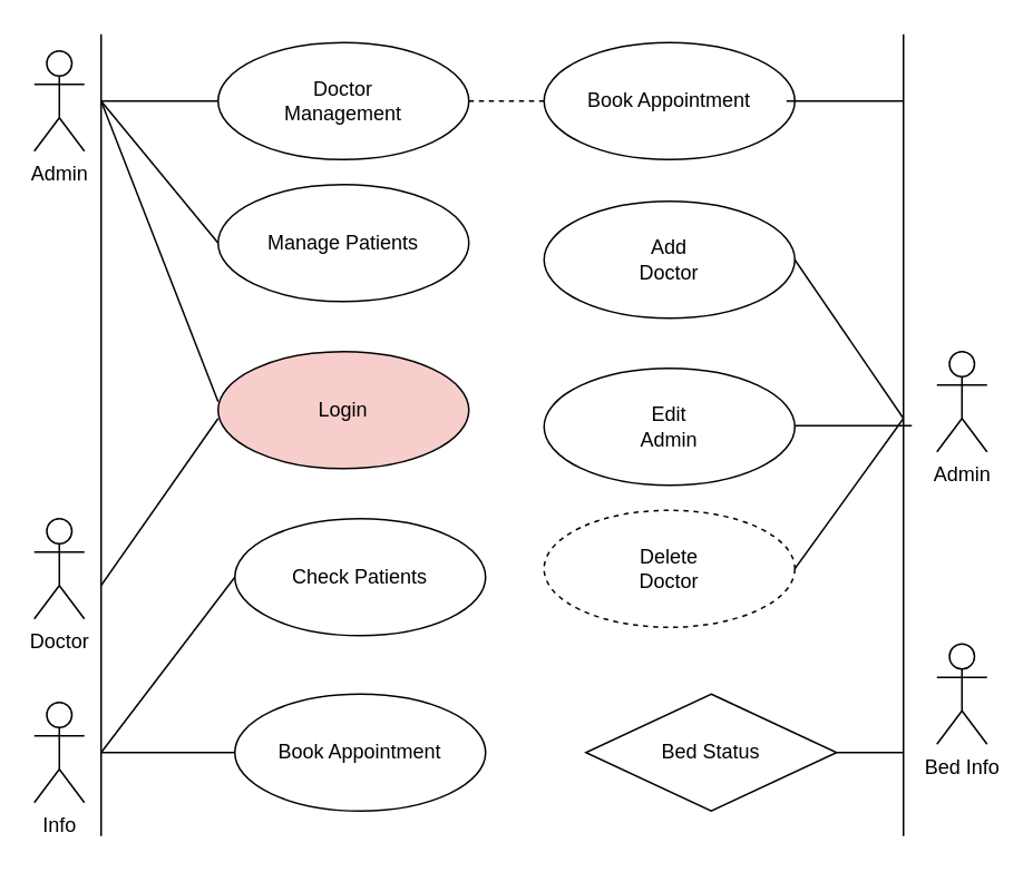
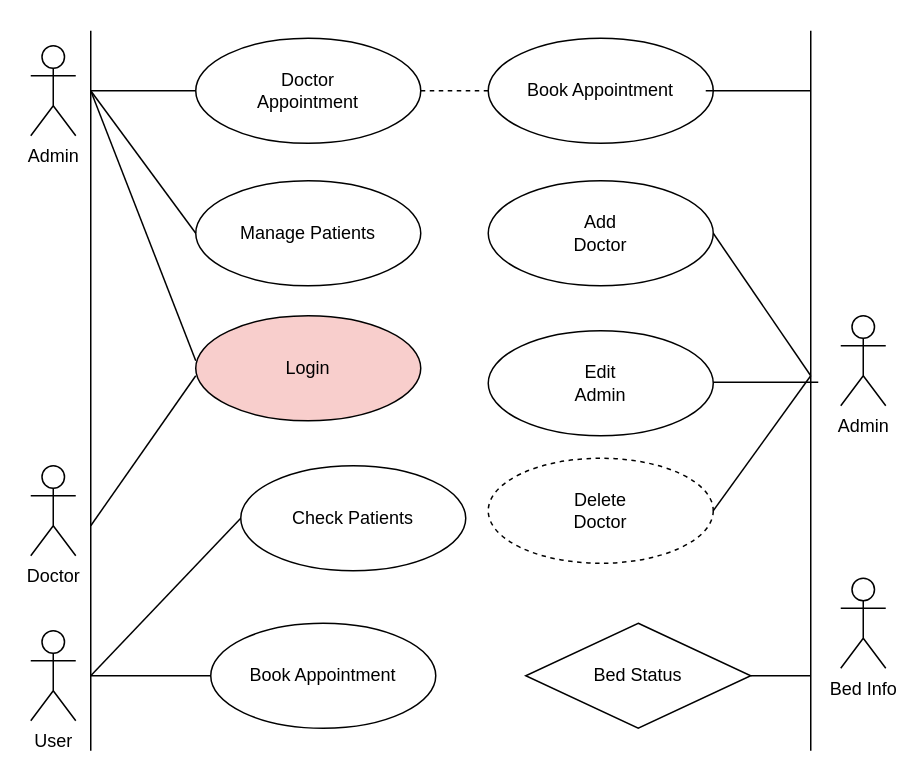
  <mxCell id="0" />
  <mxCell id="1" parent="0" />
  <mxCell id="2" value="" style="endArrow=none;html=1;rounded=0;" parent="1" edge="1"><mxGeometry width="50" height="50" relative="1" as="geometry"><mxPoint x="60" y="500" as="sourcePoint" /><mxPoint x="60" y="20" as="targetPoint" /><Array as="points"><mxPoint x="60" y="120" /></Array></mxGeometry></mxCell>
  <mxCell id="3" value="Admin" style="shape=umlActor;verticalLabelPosition=bottom;verticalAlign=top;html=1;outlineConnect=0;" parent="1" vertex="1"><mxGeometry x="20" y="30" width="30" height="60" as="geometry" /></mxCell>
  <mxCell id="4" value="Doctor" style="shape=umlActor;verticalLabelPosition=bottom;verticalAlign=top;html=1;outlineConnect=0;" parent="1" vertex="1"><mxGeometry x="20" y="310" width="30" height="60" as="geometry" /></mxCell>
- <mxCell id="5" value="Info" style="shape=umlActor;verticalLabelPosition=bottom;verticalAlign=top;html=1;outlineConnect=0;" parent="1" vertex="1"><mxGeometry x="20" y="420" width="30" height="60" as="geometry" /></mxCell>
+ <mxCell id="5" value="User" style="shape=umlActor;verticalLabelPosition=bottom;verticalAlign=top;html=1;outlineConnect=0;" parent="1" vertex="1"><mxGeometry x="20" y="420" width="30" height="60" as="geometry" /></mxCell>
  <mxCell id="6" value="" style="endArrow=none;html=1;rounded=0;" edge="1" parent="1"><mxGeometry width="50" height="50" relative="1" as="geometry"><mxPoint x="540" y="500" as="sourcePoint" /><mxPoint x="540" y="20" as="targetPoint" /><Array as="points"><mxPoint x="540" y="120" /></Array></mxGeometry></mxCell>
- <mxCell id="7" value="Doctor&lt;br&gt;Management" style="ellipse;whiteSpace=wrap;html=1;" vertex="1" parent="1"><mxGeometry x="130" y="25" width="150" height="70" as="geometry" /></mxCell>
- <mxCell id="8" value="Manage Patients" style="ellipse;whiteSpace=wrap;html=1;" vertex="1" parent="1"><mxGeometry x="130" y="110" width="150" height="70" as="geometry" /></mxCell>
+ <mxCell id="7" value="Doctor&lt;br&gt;Appointment" style="ellipse;whiteSpace=wrap;html=1;" vertex="1" parent="1"><mxGeometry x="130" y="25" width="150" height="70" as="geometry" /></mxCell>
+ <mxCell id="8" value="Manage Patients" style="ellipse;whiteSpace=wrap;html=1;" vertex="1" parent="1"><mxGeometry x="130" y="120" width="150" height="70" as="geometry" /></mxCell>
  <mxCell id="9" value="Login" style="ellipse;whiteSpace=wrap;html=1;fillColor=#f8cecc;" vertex="1" parent="1"><mxGeometry x="130" y="210" width="150" height="70" as="geometry" /></mxCell>
- <mxCell id="10" value="Check Patients" style="ellipse;whiteSpace=wrap;html=1;" vertex="1" parent="1"><mxGeometry x="140" y="310" width="150" height="70" as="geometry" /></mxCell>
+ <mxCell id="10" value="Check Patients" style="ellipse;whiteSpace=wrap;html=1;" vertex="1" parent="1"><mxGeometry x="160" y="310" width="150" height="70" as="geometry" /></mxCell>
  <mxCell id="11" value="Book Appointment" style="ellipse;whiteSpace=wrap;html=1;" vertex="1" parent="1"><mxGeometry x="140" y="415" width="150" height="70" as="geometry" /></mxCell>
  <mxCell id="12" value="Bed Info" style="shape=umlActor;verticalLabelPosition=bottom;verticalAlign=top;html=1;outlineConnect=0;" vertex="1" parent="1"><mxGeometry x="560" y="385" width="30" height="60" as="geometry" /></mxCell>
  <mxCell id="13" value="Bed Status" style="rhombus;whiteSpace=wrap;html=1;" vertex="1" parent="1"><mxGeometry x="350" y="415" width="150" height="70" as="geometry" /></mxCell>
  <mxCell id="14" value="Admin" style="shape=umlActor;verticalLabelPosition=bottom;verticalAlign=top;html=1;outlineConnect=0;" vertex="1" parent="1"><mxGeometry x="560" y="210" width="30" height="60" as="geometry" /></mxCell>
  <mxCell id="15" value="Book Appointment" style="ellipse;whiteSpace=wrap;html=1;" vertex="1" parent="1"><mxGeometry x="325" y="25" width="150" height="70" as="geometry" /></mxCell>
  <mxCell id="16" value="" style="endArrow=none;html=1;rounded=0;entryX=0;entryY=0.5;entryDx=0;entryDy=0;" edge="1" parent="1" target="7"><mxGeometry width="50" height="50" relative="1" as="geometry"><mxPoint x="60" y="60" as="sourcePoint" /><mxPoint x="110" y="10" as="targetPoint" /></mxGeometry></mxCell>
  <mxCell id="17" value="" style="endArrow=none;dashed=1;html=1;rounded=0;entryX=0;entryY=0.5;entryDx=0;entryDy=0;" edge="1" parent="1" target="15"><mxGeometry width="50" height="50" relative="1" as="geometry"><mxPoint x="280" y="60" as="sourcePoint" /><mxPoint x="330" y="10" as="targetPoint" /></mxGeometry></mxCell>
  <mxCell id="18" value="" style="endArrow=none;html=1;rounded=0;" edge="1" parent="1"><mxGeometry width="50" height="50" relative="1" as="geometry"><mxPoint x="470" y="60" as="sourcePoint" /><mxPoint x="540" y="60" as="targetPoint" /></mxGeometry></mxCell>
  <mxCell id="19" value="" style="endArrow=none;html=1;rounded=0;entryX=0;entryY=0.5;entryDx=0;entryDy=0;" edge="1" parent="1" target="8"><mxGeometry width="50" height="50" relative="1" as="geometry"><mxPoint x="60" y="60" as="sourcePoint" /><mxPoint x="130" y="120" as="targetPoint" /></mxGeometry></mxCell>
  <mxCell id="20" value="" style="endArrow=none;html=1;rounded=0;" edge="1" parent="1"><mxGeometry width="50" height="50" relative="1" as="geometry"><mxPoint x="60" y="60" as="sourcePoint" /><mxPoint x="130" y="240" as="targetPoint" /></mxGeometry></mxCell>
  <mxCell id="21" value="" style="endArrow=none;html=1;rounded=0;entryX=0;entryY=0.571;entryDx=0;entryDy=0;entryPerimeter=0;" edge="1" parent="1" target="9"><mxGeometry width="50" height="50" relative="1" as="geometry"><mxPoint x="60" y="350" as="sourcePoint" /><mxPoint x="110" y="300" as="targetPoint" /></mxGeometry></mxCell>
  <mxCell id="22" value="" style="endArrow=none;html=1;rounded=0;entryX=0;entryY=0.5;entryDx=0;entryDy=0;" edge="1" parent="1" target="10"><mxGeometry width="50" height="50" relative="1" as="geometry"><mxPoint x="60" y="450" as="sourcePoint" /><mxPoint x="110" y="400" as="targetPoint" /></mxGeometry></mxCell>
  <mxCell id="23" value="Add&lt;br&gt;Doctor" style="ellipse;whiteSpace=wrap;html=1;" vertex="1" parent="1"><mxGeometry x="325" y="120" width="150" height="70" as="geometry" /></mxCell>
  <mxCell id="24" value="Edit&lt;br&gt;Admin" style="ellipse;whiteSpace=wrap;html=1;" vertex="1" parent="1"><mxGeometry x="325" y="220" width="150" height="70" as="geometry" /></mxCell>
  <mxCell id="25" value="Delete&lt;br&gt;Doctor" style="ellipse;whiteSpace=wrap;html=1;dashed=1;" vertex="1" parent="1"><mxGeometry x="325" y="305" width="150" height="70" as="geometry" /></mxCell>
  <mxCell id="26" value="" style="endArrow=none;html=1;rounded=0;" edge="1" parent="1"><mxGeometry width="50" height="50" relative="1" as="geometry"><mxPoint x="475" y="254.29" as="sourcePoint" /><mxPoint x="545" y="254.29" as="targetPoint" /></mxGeometry></mxCell>
  <mxCell id="27" value="" style="endArrow=none;html=1;rounded=0;exitX=1;exitY=0.5;exitDx=0;exitDy=0;" edge="1" parent="1" source="23"><mxGeometry width="50" height="50" relative="1" as="geometry"><mxPoint x="485" y="264.29" as="sourcePoint" /><mxPoint x="540" y="250" as="targetPoint" /><Array as="points" /></mxGeometry></mxCell>
  <mxCell id="28" value="" style="endArrow=none;html=1;rounded=0;exitX=1;exitY=0.5;exitDx=0;exitDy=0;" edge="1" parent="1" source="25"><mxGeometry width="50" height="50" relative="1" as="geometry"><mxPoint x="495" y="274.29" as="sourcePoint" /><mxPoint x="540" y="250" as="targetPoint" /></mxGeometry></mxCell>
  <mxCell id="29" value="" style="endArrow=none;html=1;rounded=0;entryX=0;entryY=0.5;entryDx=0;entryDy=0;" edge="1" parent="1" target="11"><mxGeometry width="50" height="50" relative="1" as="geometry"><mxPoint x="60" y="450" as="sourcePoint" /><mxPoint x="140" y="490" as="targetPoint" /></mxGeometry></mxCell>
  <mxCell id="30" value="" style="endArrow=none;html=1;rounded=0;exitX=1;exitY=0.5;exitDx=0;exitDy=0;" edge="1" parent="1" source="13"><mxGeometry width="50" height="50" relative="1" as="geometry"><mxPoint x="380" y="300" as="sourcePoint" /><mxPoint x="540" y="450" as="targetPoint" /></mxGeometry></mxCell>
